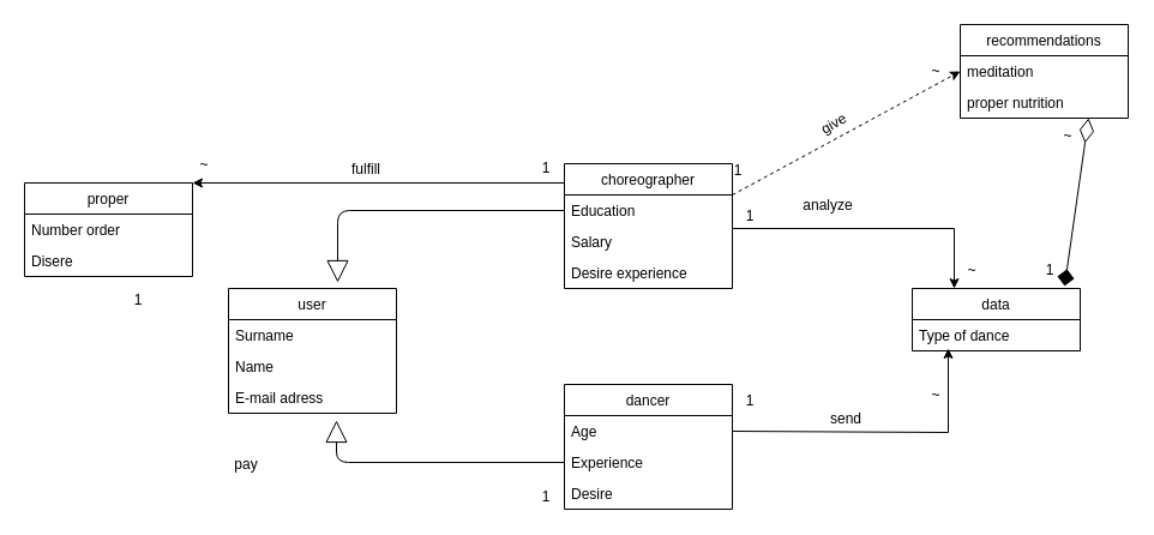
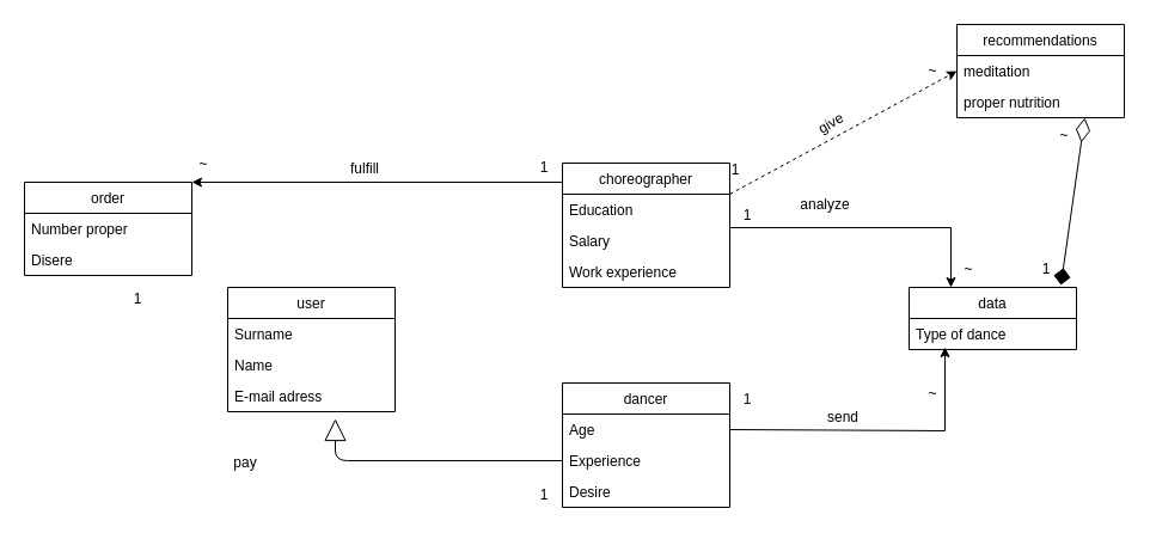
  <mxCell id="0" />
  <mxCell id="1" parent="0" />
  <mxCell id="2" value="user" style="swimlane;fontStyle=0;childLayout=stackLayout;horizontal=1;startSize=26;fillColor=none;horizontalStack=0;resizeParent=1;resizeParentMax=0;resizeLast=0;collapsible=1;marginBottom=0;fontSize=12;" parent="1" vertex="1"><mxGeometry x="190" y="240" width="140" height="104" as="geometry" /></mxCell>
  <mxCell id="3" value="Surname" style="text;strokeColor=none;fillColor=none;align=left;verticalAlign=top;spacingLeft=4;spacingRight=4;overflow=hidden;rotatable=0;points=[[0,0.5],[1,0.5]];portConstraint=eastwest;" parent="2" vertex="1"><mxGeometry y="26" width="140" height="26" as="geometry" /></mxCell>
  <mxCell id="4" value="Name" style="text;strokeColor=none;fillColor=none;align=left;verticalAlign=top;spacingLeft=4;spacingRight=4;overflow=hidden;rotatable=0;points=[[0,0.5],[1,0.5]];portConstraint=eastwest;" parent="2" vertex="1"><mxGeometry y="52" width="140" height="26" as="geometry" /></mxCell>
  <mxCell id="5" value="E-mail adress" style="text;strokeColor=none;fillColor=none;align=left;verticalAlign=top;spacingLeft=4;spacingRight=4;overflow=hidden;rotatable=0;points=[[0,0.5],[1,0.5]];portConstraint=eastwest;" parent="2" vertex="1"><mxGeometry y="78" width="140" height="26" as="geometry" /></mxCell>
  <mxCell id="6" value="choreographer" style="swimlane;fontStyle=0;childLayout=stackLayout;horizontal=1;startSize=26;fillColor=none;horizontalStack=0;resizeParent=1;resizeParentMax=0;resizeLast=0;collapsible=1;marginBottom=0;" parent="1" vertex="1"><mxGeometry x="470" y="136" width="140" height="104" as="geometry" /></mxCell>
  <mxCell id="7" value="Education" style="text;strokeColor=none;fillColor=none;align=left;verticalAlign=top;spacingLeft=4;spacingRight=4;overflow=hidden;rotatable=0;points=[[0,0.5],[1,0.5]];portConstraint=eastwest;" parent="6" vertex="1"><mxGeometry y="26" width="140" height="26" as="geometry" /></mxCell>
  <mxCell id="8" value="Salary" style="text;strokeColor=none;fillColor=none;align=left;verticalAlign=top;spacingLeft=4;spacingRight=4;overflow=hidden;rotatable=0;points=[[0,0.5],[1,0.5]];portConstraint=eastwest;" parent="6" vertex="1"><mxGeometry y="52" width="140" height="26" as="geometry" /></mxCell>
- <mxCell id="9" value="Desire experience" style="text;strokeColor=none;fillColor=none;align=left;verticalAlign=top;spacingLeft=4;spacingRight=4;overflow=hidden;rotatable=0;points=[[0,0.5],[1,0.5]];portConstraint=eastwest;" parent="6" vertex="1"><mxGeometry y="78" width="140" height="26" as="geometry" /></mxCell>
+ <mxCell id="9" value="Work experience" style="text;strokeColor=none;fillColor=none;align=left;verticalAlign=top;spacingLeft=4;spacingRight=4;overflow=hidden;rotatable=0;points=[[0,0.5],[1,0.5]];portConstraint=eastwest;" parent="6" vertex="1"><mxGeometry y="78" width="140" height="26" as="geometry" /></mxCell>
  <mxCell id="10" value="" style="endArrow=block;endSize=16;endFill=0;html=1;exitX=0;exitY=0.5;exitDx=0;exitDy=0;" edge="1" parent="1" source="16"><mxGeometry x="0.007" y="-8" width="160" relative="1" as="geometry"><mxPoint x="590" y="390" as="sourcePoint" /><mxPoint x="280" y="350" as="targetPoint" /><mxPoint as="offset" /><Array as="points"><mxPoint x="280" y="385" /></Array></mxGeometry></mxCell>
  <mxCell id="11" value="data" style="swimlane;fontStyle=0;childLayout=stackLayout;horizontal=1;startSize=26;fillColor=none;horizontalStack=0;resizeParent=1;resizeParentMax=0;resizeLast=0;collapsible=1;marginBottom=0;" vertex="1" parent="1"><mxGeometry x="760" y="240" width="140" height="52" as="geometry" /></mxCell>
  <mxCell id="12" value="Type of dance" style="text;strokeColor=none;fillColor=none;align=left;verticalAlign=top;spacingLeft=4;spacingRight=4;overflow=hidden;rotatable=0;points=[[0,0.5],[1,0.5]];portConstraint=eastwest;" vertex="1" parent="11"><mxGeometry y="26" width="140" height="26" as="geometry" /></mxCell>
  <mxCell id="13" value="" style="endArrow=classic;html=1;rounded=0;exitX=1;exitY=0.5;exitDx=0;exitDy=0;" edge="1" parent="1" source="15"><mxGeometry width="50" height="50" relative="1" as="geometry"><mxPoint x="510" y="305" as="sourcePoint" /><mxPoint x="790" y="290" as="targetPoint" /><Array as="points"><mxPoint x="790" y="360" /></Array></mxGeometry></mxCell>
  <mxCell id="14" value="dancer" style="swimlane;fontStyle=0;childLayout=stackLayout;horizontal=1;startSize=26;fillColor=none;horizontalStack=0;resizeParent=1;resizeParentMax=0;resizeLast=0;collapsible=1;marginBottom=0;fontSize=12;" vertex="1" parent="1"><mxGeometry x="470" y="320" width="140" height="104" as="geometry" /></mxCell>
  <mxCell id="15" value="Age" style="text;strokeColor=none;fillColor=none;align=left;verticalAlign=top;spacingLeft=4;spacingRight=4;overflow=hidden;rotatable=0;points=[[0,0.5],[1,0.5]];portConstraint=eastwest;" vertex="1" parent="14"><mxGeometry y="26" width="140" height="26" as="geometry" /></mxCell>
  <mxCell id="16" value="Experience" style="text;strokeColor=none;fillColor=none;align=left;verticalAlign=top;spacingLeft=4;spacingRight=4;overflow=hidden;rotatable=0;points=[[0,0.5],[1,0.5]];portConstraint=eastwest;" vertex="1" parent="14"><mxGeometry y="52" width="140" height="26" as="geometry" /></mxCell>
  <mxCell id="17" value="Desire" style="text;strokeColor=none;fillColor=none;align=left;verticalAlign=top;spacingLeft=4;spacingRight=4;overflow=hidden;rotatable=0;points=[[0,0.5],[1,0.5]];portConstraint=eastwest;" vertex="1" parent="14"><mxGeometry y="78" width="140" height="26" as="geometry" /></mxCell>
- <mxCell id="18" value="" style="endArrow=block;endSize=16;endFill=0;html=1;exitX=0;exitY=0.5;exitDx=0;exitDy=0;entryX=0.65;entryY=-0.048;entryDx=0;entryDy=0;entryPerimeter=0;" edge="1" parent="1" source="7" target="2"><mxGeometry x="0.007" y="-8" width="160" relative="1" as="geometry"><mxPoint x="447.06" y="218" as="sourcePoint" /><mxPoint x="230" y="170" as="targetPoint" /><mxPoint as="offset" /><Array as="points"><mxPoint x="281" y="175" /></Array></mxGeometry></mxCell>
  <mxCell id="19" value="1" style="text;html=1;strokeColor=none;fillColor=none;align=center;verticalAlign=middle;whiteSpace=wrap;rounded=0;" vertex="1" parent="1"><mxGeometry x="610" y="324" width="30" height="20" as="geometry" /></mxCell>
  <mxCell id="20" value="~" style="text;html=1;strokeColor=none;fillColor=none;align=center;verticalAlign=middle;whiteSpace=wrap;rounded=0;" vertex="1" parent="1"><mxGeometry x="750" y="314" width="60" height="30" as="geometry" /></mxCell>
  <mxCell id="21" value="send" style="text;html=1;strokeColor=none;fillColor=none;align=center;verticalAlign=middle;whiteSpace=wrap;rounded=0;rotation=0;" vertex="1" parent="1"><mxGeometry x="670" y="330" width="70" height="38" as="geometry" /></mxCell>
  <mxCell id="22" value="" style="endArrow=classic;html=1;rounded=0;exitX=0;exitY=1;exitDx=0;exitDy=0;entryX=0.25;entryY=1;entryDx=0;entryDy=0;" edge="1" parent="1" source="23" target="24"><mxGeometry width="50" height="50" relative="1" as="geometry"><mxPoint x="730" y="200" as="sourcePoint" /><mxPoint x="810" y="191" as="targetPoint" /><Array as="points"><mxPoint x="795" y="190" /></Array></mxGeometry></mxCell>
  <mxCell id="23" value="1" style="text;html=1;strokeColor=none;fillColor=none;align=center;verticalAlign=middle;whiteSpace=wrap;rounded=0;" vertex="1" parent="1"><mxGeometry x="610" y="170" width="30" height="20" as="geometry" /></mxCell>
  <mxCell id="24" value="~" style="text;html=1;strokeColor=none;fillColor=none;align=center;verticalAlign=middle;whiteSpace=wrap;rounded=0;" vertex="1" parent="1"><mxGeometry x="780" y="210" width="60" height="30" as="geometry" /></mxCell>
  <mxCell id="25" value="analyze" style="text;html=1;strokeColor=none;fillColor=none;align=center;verticalAlign=middle;whiteSpace=wrap;rounded=0;rotation=0;" vertex="1" parent="1"><mxGeometry x="655" y="152" width="70" height="38" as="geometry" /></mxCell>
  <mxCell id="26" value="recommendations" style="swimlane;fontStyle=0;childLayout=stackLayout;horizontal=1;startSize=26;fillColor=none;horizontalStack=0;resizeParent=1;resizeParentMax=0;resizeLast=0;collapsible=1;marginBottom=0;" vertex="1" parent="1"><mxGeometry x="800" y="20" width="140" height="78" as="geometry" /></mxCell>
  <mxCell id="27" value="meditation" style="text;strokeColor=none;fillColor=none;align=left;verticalAlign=top;spacingLeft=4;spacingRight=4;overflow=hidden;rotatable=0;points=[[0,0.5],[1,0.5]];portConstraint=eastwest;" vertex="1" parent="26"><mxGeometry y="26" width="140" height="26" as="geometry" /></mxCell>
  <mxCell id="28" value="proper nutrition" style="text;strokeColor=none;fillColor=none;align=left;verticalAlign=top;spacingLeft=4;spacingRight=4;overflow=hidden;rotatable=0;points=[[0,0.5],[1,0.5]];portConstraint=eastwest;" vertex="1" parent="26"><mxGeometry y="52" width="140" height="26" as="geometry" /></mxCell>
- <mxCell id="29" value="proper" style="swimlane;fontStyle=0;childLayout=stackLayout;horizontal=1;startSize=26;fillColor=none;horizontalStack=0;resizeParent=1;resizeParentMax=0;resizeLast=0;collapsible=1;marginBottom=0;" vertex="1" parent="1"><mxGeometry x="20" y="152" width="140" height="78" as="geometry" /></mxCell>
- <mxCell id="30" value="Number order" style="text;strokeColor=none;fillColor=none;align=left;verticalAlign=top;spacingLeft=4;spacingRight=4;overflow=hidden;rotatable=0;points=[[0,0.5],[1,0.5]];portConstraint=eastwest;" vertex="1" parent="29"><mxGeometry y="26" width="140" height="26" as="geometry" /></mxCell>
+ <mxCell id="29" value="order" style="swimlane;fontStyle=0;childLayout=stackLayout;horizontal=1;startSize=26;fillColor=none;horizontalStack=0;resizeParent=1;resizeParentMax=0;resizeLast=0;collapsible=1;marginBottom=0;" vertex="1" parent="1"><mxGeometry x="20" y="152" width="140" height="78" as="geometry" /></mxCell>
+ <mxCell id="30" value="Number proper" style="text;strokeColor=none;fillColor=none;align=left;verticalAlign=top;spacingLeft=4;spacingRight=4;overflow=hidden;rotatable=0;points=[[0,0.5],[1,0.5]];portConstraint=eastwest;" vertex="1" parent="29"><mxGeometry y="26" width="140" height="26" as="geometry" /></mxCell>
  <mxCell id="31" value="Disere" style="text;strokeColor=none;fillColor=none;align=left;verticalAlign=top;spacingLeft=4;spacingRight=4;overflow=hidden;rotatable=0;points=[[0,0.5],[1,0.5]];portConstraint=eastwest;" vertex="1" parent="29"><mxGeometry y="52" width="140" height="26" as="geometry" /></mxCell>
  <mxCell id="32" value="1" style="text;html=1;strokeColor=none;fillColor=none;align=center;verticalAlign=middle;whiteSpace=wrap;rounded=0;" vertex="1" parent="1"><mxGeometry x="440" y="404" width="30" height="20" as="geometry" /></mxCell>
  <mxCell id="33" value="1" style="text;html=1;strokeColor=none;fillColor=none;align=center;verticalAlign=middle;whiteSpace=wrap;rounded=0;" vertex="1" parent="1"><mxGeometry x="100" y="240" width="30" height="20" as="geometry" /></mxCell>
  <mxCell id="34" value="pay" style="text;html=1;strokeColor=none;fillColor=none;align=center;verticalAlign=middle;whiteSpace=wrap;rounded=0;rotation=0;" vertex="1" parent="1"><mxGeometry x="170" y="368" width="70" height="38" as="geometry" /></mxCell>
  <mxCell id="35" value="" style="endArrow=classic;html=1;rounded=0;entryX=1;entryY=0;entryDx=0;entryDy=0;" edge="1" parent="1" target="29"><mxGeometry width="50" height="50" relative="1" as="geometry"><mxPoint x="470" y="152" as="sourcePoint" /><mxPoint x="480" y="50" as="targetPoint" /></mxGeometry></mxCell>
  <mxCell id="36" value="1" style="text;html=1;strokeColor=none;fillColor=none;align=center;verticalAlign=middle;whiteSpace=wrap;rounded=0;" vertex="1" parent="1"><mxGeometry x="440" y="130" width="30" height="20" as="geometry" /></mxCell>
  <mxCell id="37" value="~" style="text;html=1;strokeColor=none;fillColor=none;align=center;verticalAlign=middle;whiteSpace=wrap;rounded=0;" vertex="1" parent="1"><mxGeometry x="140" y="122" width="60" height="30" as="geometry" /></mxCell>
  <mxCell id="38" value="fulfill" style="text;html=1;strokeColor=none;fillColor=none;align=center;verticalAlign=middle;whiteSpace=wrap;rounded=0;rotation=0;" vertex="1" parent="1"><mxGeometry x="270" y="122" width="70" height="38" as="geometry" /></mxCell>
  <mxCell id="39" value="" style="endArrow=classic;html=1;rounded=0;exitX=1;exitY=0.25;exitDx=0;exitDy=0;entryX=0;entryY=0.5;entryDx=0;entryDy=0;dashed=1;" edge="1" parent="1" source="6" target="27"><mxGeometry width="50" height="50" relative="1" as="geometry"><mxPoint x="680" y="140" as="sourcePoint" /><mxPoint x="730" y="90" as="targetPoint" /></mxGeometry></mxCell>
  <mxCell id="40" value="1" style="text;html=1;strokeColor=none;fillColor=none;align=center;verticalAlign=middle;whiteSpace=wrap;rounded=0;" vertex="1" parent="1"><mxGeometry x="600" y="132" width="30" height="20" as="geometry" /></mxCell>
  <mxCell id="41" value="~" style="text;html=1;strokeColor=none;fillColor=none;align=center;verticalAlign=middle;whiteSpace=wrap;rounded=0;" vertex="1" parent="1"><mxGeometry x="750" y="44" width="60" height="30" as="geometry" /></mxCell>
  <mxCell id="42" value="give" style="text;html=1;strokeColor=none;fillColor=none;align=center;verticalAlign=middle;whiteSpace=wrap;rounded=0;rotation=-30;" vertex="1" parent="1"><mxGeometry x="660" y="84" width="70" height="38" as="geometry" /></mxCell>
  <mxCell id="43" value="" style="endArrow=diamond;html=1;endSize=12;startArrow=diamondThin;startSize=18;startFill=0;exitX=0.764;exitY=1;exitDx=0;exitDy=0;entryX=0.907;entryY=-0.038;entryDx=0;entryDy=0;entryPerimeter=0;exitPerimeter=0;" edge="1" parent="1" source="28" target="11"><mxGeometry relative="1" as="geometry"><mxPoint x="1110" y="160" as="sourcePoint" /><mxPoint x="960" y="268" as="targetPoint" /></mxGeometry></mxCell>
  <mxCell id="44" value="1" style="text;html=1;strokeColor=none;fillColor=none;align=center;verticalAlign=middle;whiteSpace=wrap;rounded=0;" vertex="1" parent="1"><mxGeometry x="860" y="215" width="30" height="20" as="geometry" /></mxCell>
  <mxCell id="45" value="~" style="text;html=1;strokeColor=none;fillColor=none;align=center;verticalAlign=middle;whiteSpace=wrap;rounded=0;" vertex="1" parent="1"><mxGeometry x="860" y="98" width="60" height="30" as="geometry" /></mxCell>
